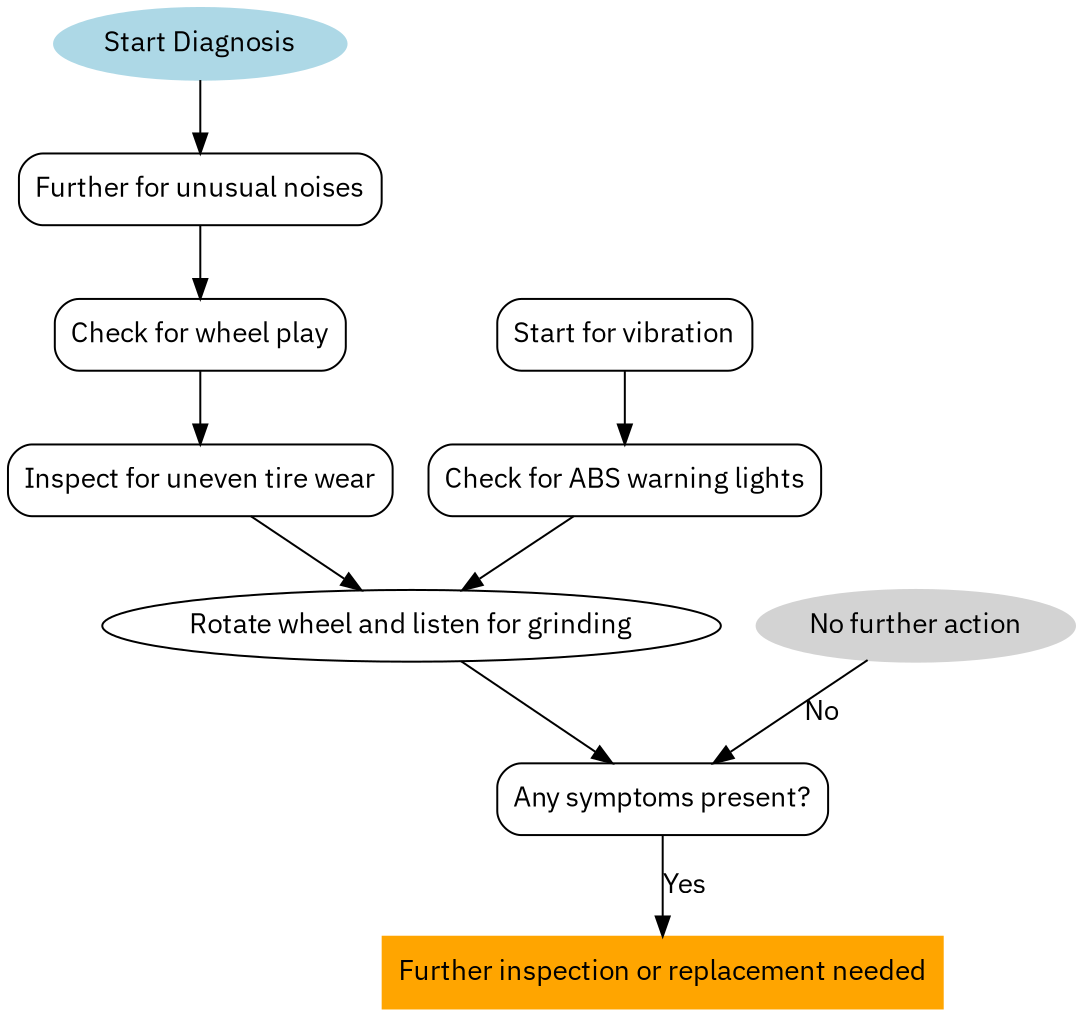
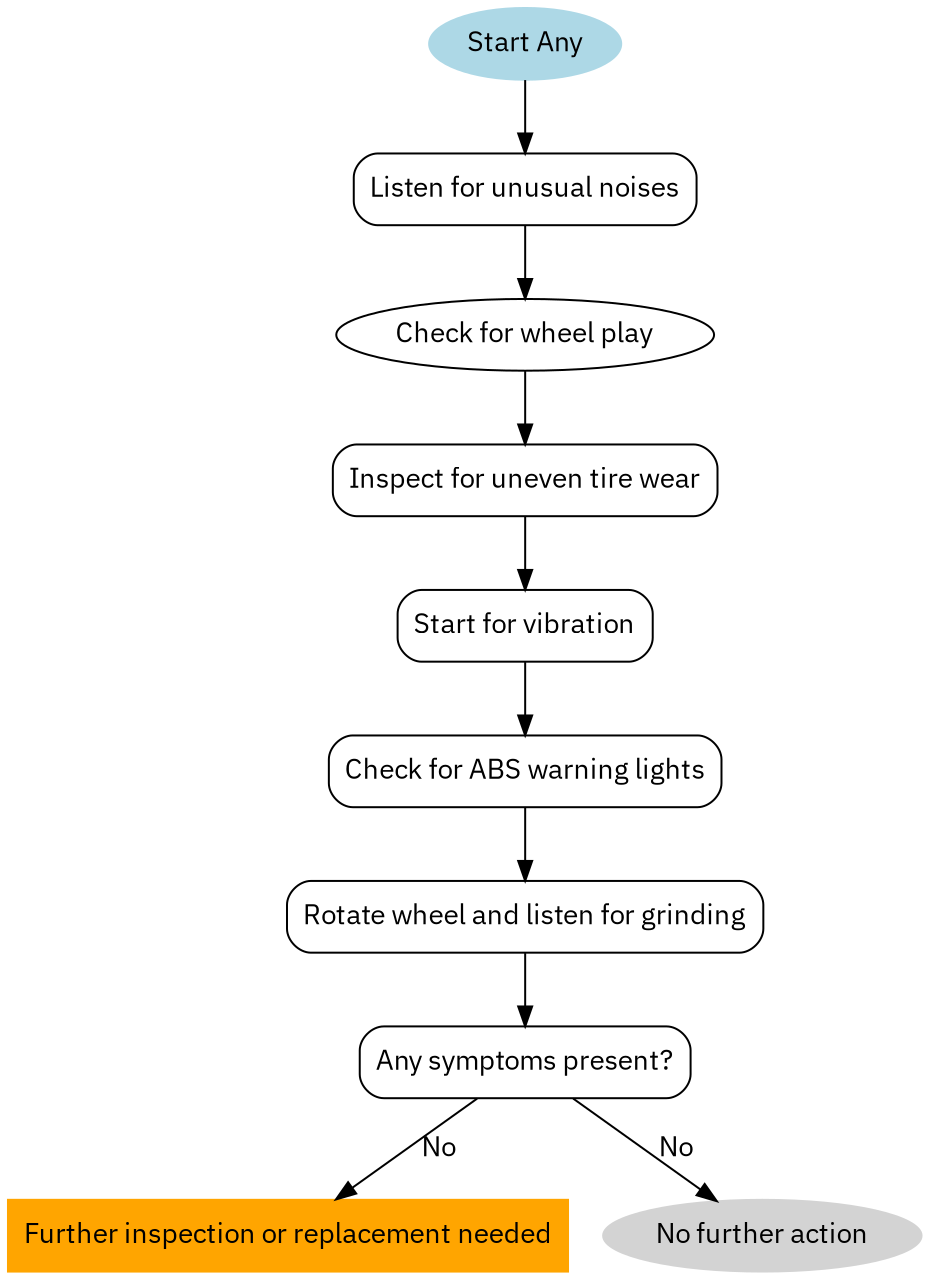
  digraph {
    fontname="IBM Plex Sans"
    rankdir=TB
    node [fontname="IBM Plex Sans" shape=box style=rounded]
    edge [fontname="IBM Plex Sans"]
-   n1 [color=lightblue label="Start Diagnosis" shape=ellipse style=filled]
-   n2 [label="Further for unusual noises"]
-   n3 [label="Check for wheel play"]
+   n1 [color=lightblue label="Start Any" shape=ellipse style=filled]
+   n2 [label="Listen for unusual noises"]
+   n3 [label="Check for wheel play" shape=ellipse]
    n4 [label="Inspect for uneven tire wear"]
    n5 [label="Start for vibration"]
    n6 [label="Check for ABS warning lights"]
-   n7 [label="Rotate wheel and listen for grinding" shape=ellipse]
+   n7 [label="Rotate wheel and listen for grinding"]
    n8 [label="Any symptoms present?"]
    n9 [color=orange label="Further inspection or replacement needed" style=filled]
    n10 [color=lightgrey label="No further action" shape=ellipse style=filled]
    n1 -> n2
    n2 -> n3
    n3 -> n4
-   n4 -> n7
+   n4 -> n5
    n5 -> n6
    n6 -> n7
    n7 -> n8
-   n8 -> n9 [label=Yes]
-   n10 -> n8 [label=No]
+   n8 -> n9 [label=No]
+   n8 -> n10 [label=No]
  }
